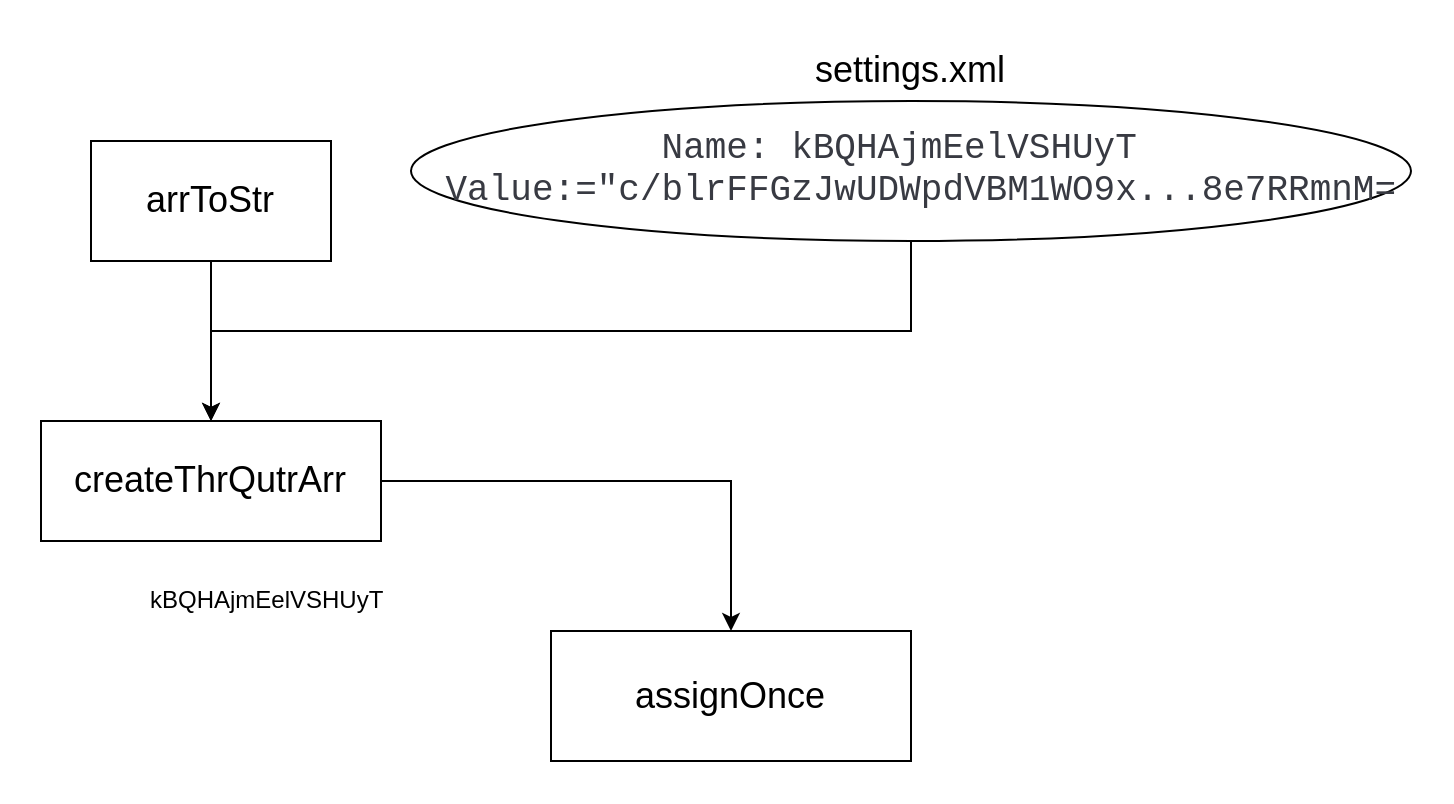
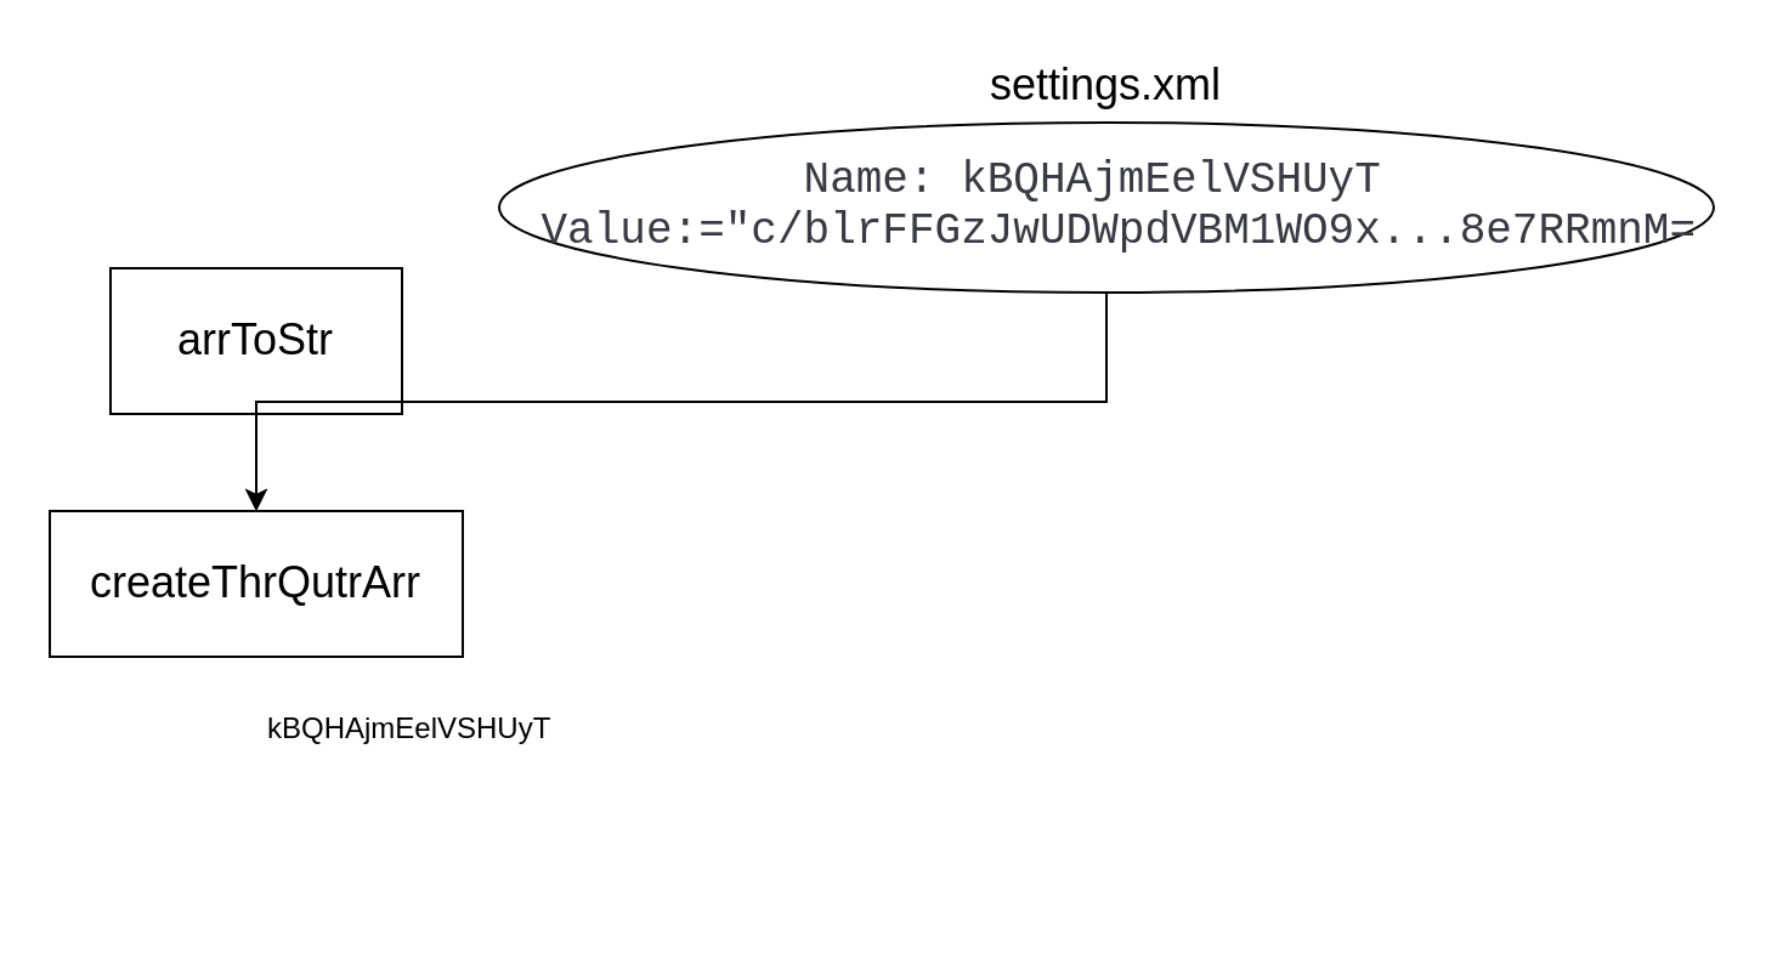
  <mxCell id="0" />
  <mxCell id="1" parent="0" />
- <mxCell id="2" value="&lt;font style=&quot;font-size: 18px;&quot;&gt;arrToStr&lt;/font&gt;" style="rounded=0;whiteSpace=wrap;html=1;" vertex="1" parent="1"><mxGeometry x="45" y="70" width="120" height="60" as="geometry" /></mxCell>
+ <mxCell id="2" value="&lt;font style=&quot;font-size: 18px;&quot;&gt;arrToStr&lt;/font&gt;" style="rounded=0;whiteSpace=wrap;html=1;" vertex="1" parent="1"><mxGeometry x="45" y="110" width="120" height="60" as="geometry" /></mxCell>
  <mxCell id="3" value="&lt;p style=&quot;color: rgb(56, 58, 66); font-family: Consolas, &amp;quot;Courier New&amp;quot;, monospace; line-height: 19px;&quot;&gt;&lt;font style=&quot;font-size: 18px;&quot;&gt;Name: kBQHAjmEelVSHUyT&amp;nbsp;&lt;br&gt;&amp;nbsp;Value:=&quot;c/blrFFGzJwUDWpdVBM1WO9x...8e7RRmnM=&lt;/font&gt;&lt;/p&gt;&lt;div style=&quot;color: rgb(56, 58, 66); background-color: rgb(250, 250, 250); font-family: Consolas, &amp;quot;Courier New&amp;quot;, monospace; font-size: 14px; line-height: 19px;&quot;&gt;&lt;div style=&quot;line-height: 19px;&quot;&gt;&lt;div&gt;&lt;span style=&quot;color: #a626a4;&quot;&gt;&lt;/span&gt;&lt;/div&gt;&lt;/div&gt;&lt;/div&gt;" style="ellipse;whiteSpace=wrap;html=1;align=center;" vertex="1" parent="1"><mxGeometry x="205" y="50" width="500" height="70" as="geometry" /></mxCell>
  <mxCell id="4" value="&lt;font style=&quot;font-size: 18px;&quot;&gt;settings.xml&lt;/font&gt;" style="text;html=1;strokeColor=none;fillColor=none;align=center;verticalAlign=middle;whiteSpace=wrap;rounded=0;" vertex="1" parent="1"><mxGeometry x="425" y="20" width="60" height="30" as="geometry" /></mxCell>
  <mxCell id="5" value="" style="endArrow=classic;html=1;rounded=0;exitX=0.5;exitY=1;exitDx=0;exitDy=0;" edge="1" parent="1" source="2" target="6"><mxGeometry width="50" height="50" relative="1" as="geometry"><mxPoint x="325" y="280" as="sourcePoint" /><mxPoint x="105" y="210" as="targetPoint" /></mxGeometry></mxCell>
  <mxCell id="6" value="&lt;font style=&quot;font-size: 18px;&quot;&gt;createThrQutrArr&lt;/font&gt;" style="rounded=0;whiteSpace=wrap;html=1;" vertex="1" parent="1"><mxGeometry x="20" y="210" width="170" height="60" as="geometry" /></mxCell>
  <mxCell id="7" value="" style="endArrow=classic;html=1;rounded=0;exitX=0.5;exitY=1;exitDx=0;exitDy=0;entryX=0.5;entryY=0;entryDx=0;entryDy=0;edgeStyle=orthogonalEdgeStyle;" edge="1" parent="1" source="3" target="6"><mxGeometry width="50" height="50" relative="1" as="geometry"><mxPoint x="255" y="300" as="sourcePoint" /><mxPoint x="305" y="250" as="targetPoint" /></mxGeometry></mxCell>
- <mxCell id="8" value="kBQHAjmEelVSHUyT&amp;nbsp;" style="text;html=1;strokeColor=none;fillColor=none;align=center;verticalAlign=middle;whiteSpace=wrap;rounded=0;" vertex="1" parent="1"><mxGeometry x="50" y="284.5" width="170" height="30" as="geometry" /></mxCell>
- <mxCell id="9" value="" style="endArrow=classic;html=1;rounded=0;exitX=1;exitY=0.5;exitDx=0;exitDy=0;entryX=0.5;entryY=0;entryDx=0;entryDy=0;edgeStyle=orthogonalEdgeStyle;" edge="1" parent="1" source="6" target="10"><mxGeometry width="50" height="50" relative="1" as="geometry"><mxPoint x="245" y="350" as="sourcePoint" /><mxPoint x="355" y="310" as="targetPoint" /></mxGeometry></mxCell>
- <mxCell id="10" value="&lt;font style=&quot;font-size: 18px;&quot;&gt;assignOnce&lt;/font&gt;" style="rounded=0;whiteSpace=wrap;html=1;" vertex="1" parent="1"><mxGeometry x="275" y="315" width="180" height="65" as="geometry" /></mxCell>
+ <mxCell id="8" value="kBQHAjmEelVSHUyT&amp;nbsp;" style="text;html=1;strokeColor=none;fillColor=none;align=center;verticalAlign=middle;whiteSpace=wrap;rounded=0;" vertex="1" parent="1"><mxGeometry x="85" y="284.5" width="170" height="30" as="geometry" /></mxCell>
